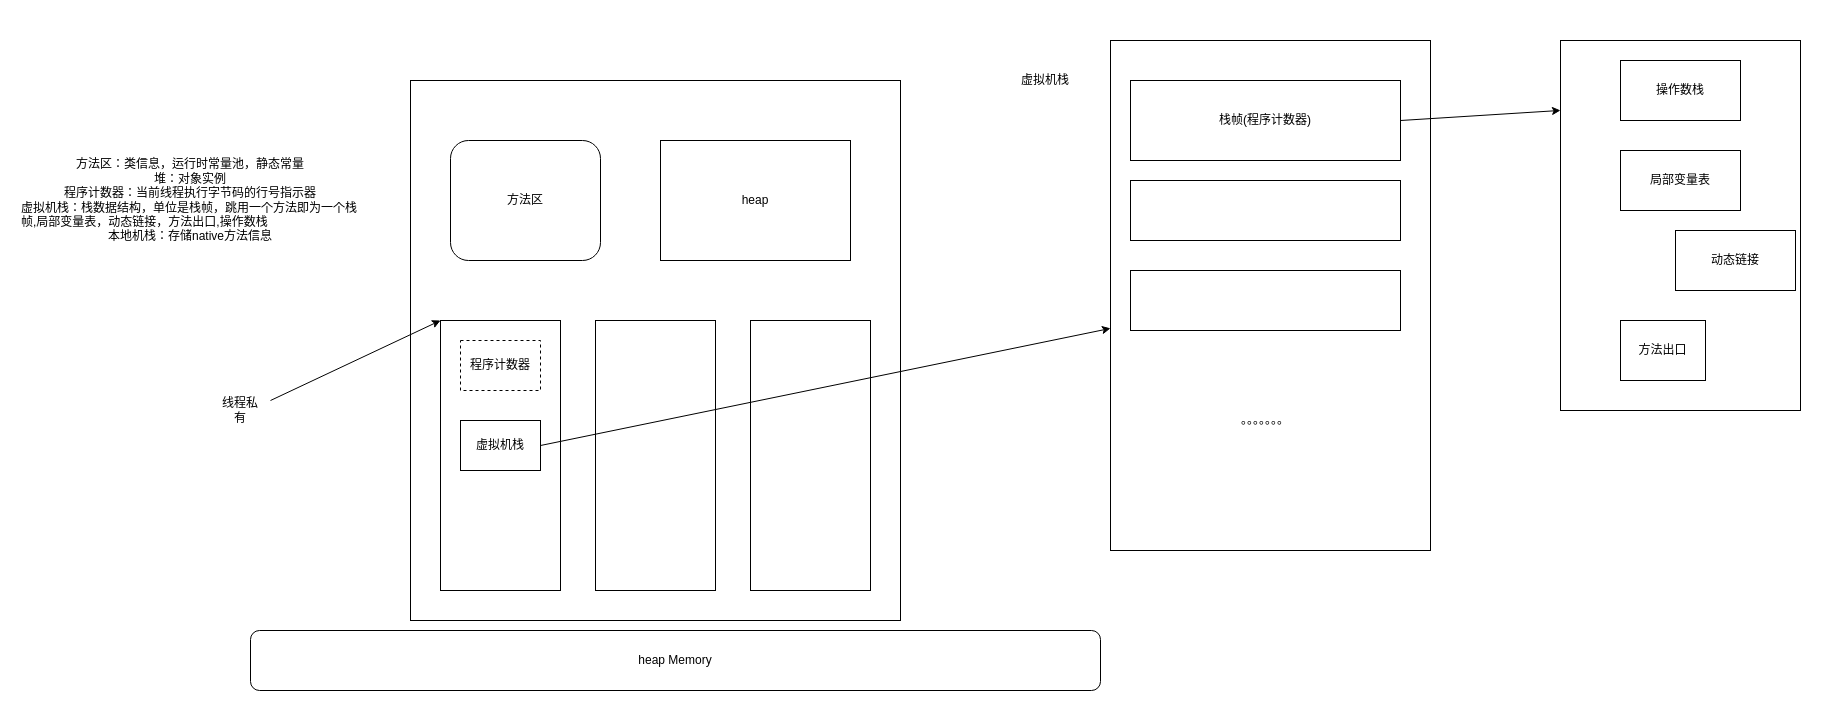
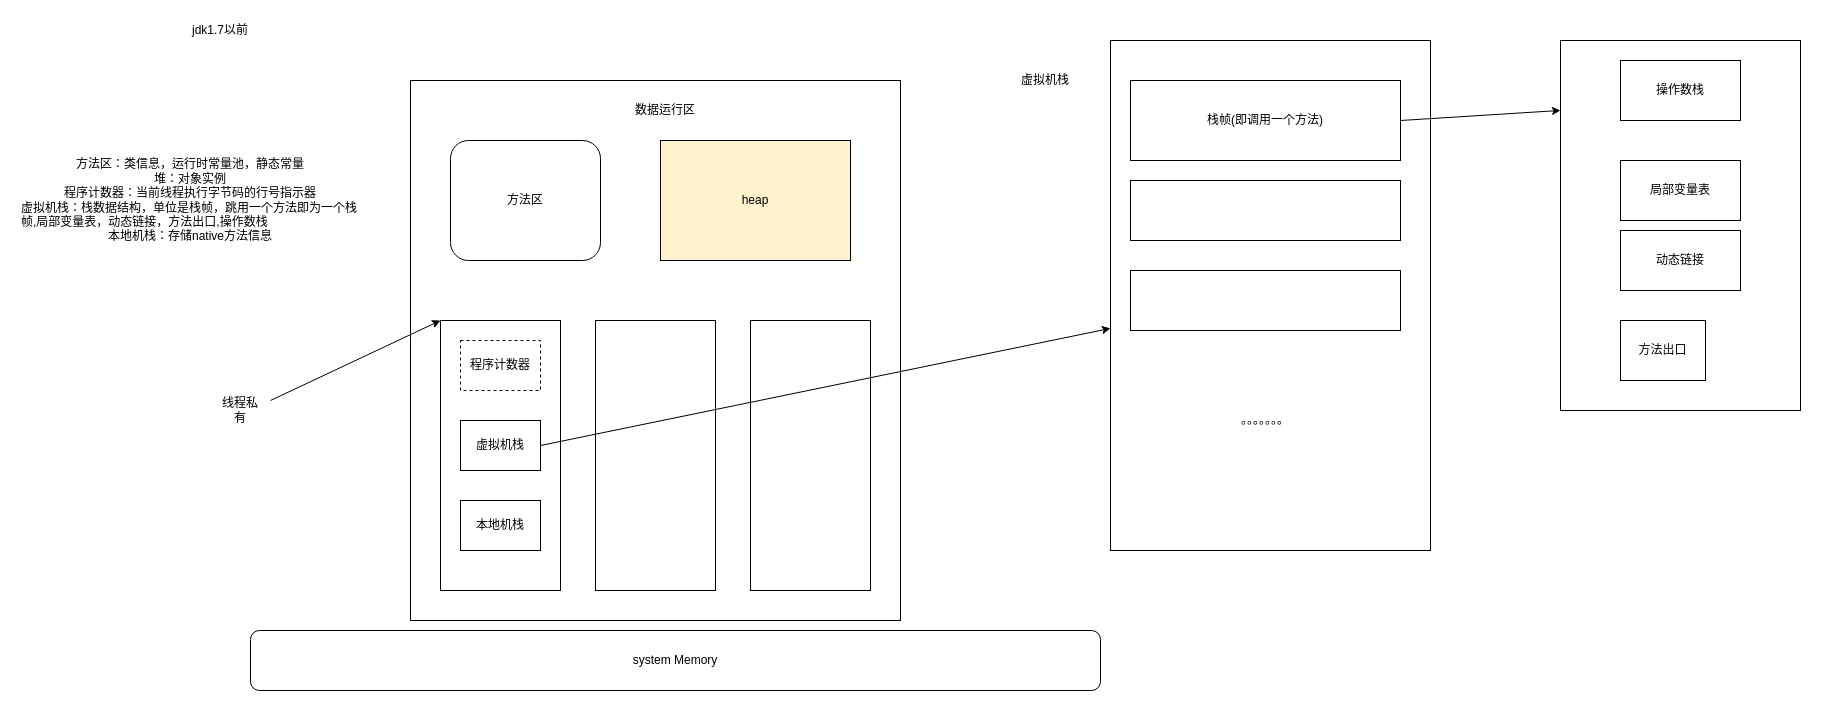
  <mxCell id="0" />
  <mxCell id="1" parent="0" />
  <mxCell id="2" value="" style="rounded=0;whiteSpace=wrap;html=1;" vertex="1" parent="1"><mxGeometry x="410" y="80" width="490" height="540" as="geometry" /></mxCell>
- <mxCell id="3" value="heap Memory" style="rounded=1;whiteSpace=wrap;html=1;" vertex="1" parent="1"><mxGeometry x="250" y="630" width="850" height="60" as="geometry" /></mxCell>
+ <mxCell id="3" value="system Memory" style="rounded=1;whiteSpace=wrap;html=1;" vertex="1" parent="1"><mxGeometry x="250" y="630" width="850" height="60" as="geometry" /></mxCell>
+ <mxCell id="4" value="jdk1.7以前" style="text;html=1;strokeColor=none;fillColor=none;align=center;verticalAlign=middle;whiteSpace=wrap;rounded=0;" vertex="1" parent="1"><mxGeometry x="180" y="20" width="80" height="20" as="geometry" /></mxCell>
  <mxCell id="5" value="" style="rounded=0;whiteSpace=wrap;html=1;" vertex="1" parent="1"><mxGeometry x="440" y="320" width="120" height="270" as="geometry" /></mxCell>
  <mxCell id="6" value="" style="rounded=0;whiteSpace=wrap;html=1;" vertex="1" parent="1"><mxGeometry x="595" y="320" width="120" height="270" as="geometry" /></mxCell>
  <mxCell id="7" value="" style="rounded=0;whiteSpace=wrap;html=1;" vertex="1" parent="1"><mxGeometry x="750" y="320" width="120" height="270" as="geometry" /></mxCell>
  <mxCell id="8" value="方法区" style="whiteSpace=wrap;html=1;rounded=1;" vertex="1" parent="1"><mxGeometry x="450" y="140" width="150" height="120" as="geometry" /></mxCell>
- <mxCell id="9" value="heap" style="rounded=0;whiteSpace=wrap;html=1;" vertex="1" parent="1"><mxGeometry x="660" y="140" width="190" height="120" as="geometry" /></mxCell>
+ <mxCell id="9" value="heap" style="rounded=0;whiteSpace=wrap;html=1;fillColor=#fff2cc;" vertex="1" parent="1"><mxGeometry x="660" y="140" width="190" height="120" as="geometry" /></mxCell>
  <mxCell id="10" value="方法区：类信息，运行时常量池，静态常量&lt;br&gt;堆：对象实例&lt;br&gt;程序计数器：当前线程执行字节码的行号指示器&lt;br&gt;&lt;div style=&quot;text-align: left&quot;&gt;&lt;span&gt;虚拟机栈：栈数据结构，单位是栈帧，跳用一个方法即为一个栈帧,局部变量表，动态链接，方法出口,操作数栈&lt;/span&gt;&lt;/div&gt;本地机栈：存储native方法信息" style="text;html=1;strokeColor=none;fillColor=none;align=center;verticalAlign=middle;whiteSpace=wrap;rounded=0;" vertex="1" parent="1"><mxGeometry x="20" y="80" width="340" height="240" as="geometry" /></mxCell>
  <mxCell id="11" value="程序计数器" style="rounded=0;whiteSpace=wrap;html=1;dashed=1;" vertex="1" parent="1"><mxGeometry x="460" y="340" width="80" height="50" as="geometry" /></mxCell>
  <mxCell id="12" value="虚拟机栈" style="rounded=0;whiteSpace=wrap;html=1;" vertex="1" parent="1"><mxGeometry x="460" y="420" width="80" height="50" as="geometry" /></mxCell>
+ <mxCell id="13" value="本地机栈" style="rounded=0;whiteSpace=wrap;html=1;" vertex="1" parent="1"><mxGeometry x="460" y="500" width="80" height="50" as="geometry" /></mxCell>
  <mxCell id="14" value="" style="endArrow=classic;html=1;entryX=0;entryY=0;entryDx=0;entryDy=0;" edge="1" parent="1" target="5"><mxGeometry width="50" height="50" relative="1" as="geometry"><mxPoint x="270" y="400" as="sourcePoint" /><mxPoint x="730" y="330" as="targetPoint" /></mxGeometry></mxCell>
  <mxCell id="15" value="线程私有" style="text;html=1;strokeColor=none;fillColor=none;align=center;verticalAlign=middle;whiteSpace=wrap;rounded=0;" vertex="1" parent="1"><mxGeometry x="220" y="400" width="40" height="20" as="geometry" /></mxCell>
+ <mxCell id="16" value="数据运行区" style="text;html=1;strokeColor=none;fillColor=none;align=center;verticalAlign=middle;whiteSpace=wrap;rounded=0;" vertex="1" parent="1"><mxGeometry x="620" y="100" width="90" height="20" as="geometry" /></mxCell>
  <mxCell id="17" value="" style="endArrow=classic;html=1;exitX=1;exitY=0.5;exitDx=0;exitDy=0;" edge="1" parent="1" source="12" target="18"><mxGeometry width="50" height="50" relative="1" as="geometry"><mxPoint x="890" y="380" as="sourcePoint" /><mxPoint x="1200" y="200" as="targetPoint" /></mxGeometry></mxCell>
  <mxCell id="18" value="" style="rounded=0;whiteSpace=wrap;html=1;" vertex="1" parent="1"><mxGeometry x="1110" y="40" width="320" height="510" as="geometry" /></mxCell>
  <mxCell id="19" value="虚拟机栈" style="text;html=1;strokeColor=none;fillColor=none;align=center;verticalAlign=middle;whiteSpace=wrap;rounded=0;" vertex="1" parent="1"><mxGeometry x="1010" y="70" width="70" height="20" as="geometry" /></mxCell>
- <mxCell id="20" value="栈帧(程序计数器)" style="rounded=0;whiteSpace=wrap;html=1;" vertex="1" parent="1"><mxGeometry x="1130" y="80" width="270" height="80" as="geometry" /></mxCell>
+ <mxCell id="20" value="栈帧(即调用一个方法)" style="rounded=0;whiteSpace=wrap;html=1;" vertex="1" parent="1"><mxGeometry x="1130" y="80" width="270" height="80" as="geometry" /></mxCell>
  <mxCell id="21" value="" style="rounded=0;whiteSpace=wrap;html=1;" vertex="1" parent="1"><mxGeometry x="1130" y="270" width="270" height="60" as="geometry" /></mxCell>
  <mxCell id="22" value="" style="rounded=0;whiteSpace=wrap;html=1;" vertex="1" parent="1"><mxGeometry x="1130" y="180" width="270" height="60" as="geometry" /></mxCell>
  <mxCell id="23" value="。。。。。。。" style="text;html=1;strokeColor=none;fillColor=none;align=center;verticalAlign=middle;whiteSpace=wrap;rounded=0;" vertex="1" parent="1"><mxGeometry x="1245" y="410" width="40" height="20" as="geometry" /></mxCell>
  <mxCell id="24" value="" style="endArrow=classic;html=1;entryX=0;entryY=0.189;entryDx=0;entryDy=0;entryPerimeter=0;" edge="1" parent="1" target="25"><mxGeometry width="50" height="50" relative="1" as="geometry"><mxPoint x="1400" y="120" as="sourcePoint" /><mxPoint x="1580" y="110" as="targetPoint" /></mxGeometry></mxCell>
  <mxCell id="25" value="" style="rounded=0;whiteSpace=wrap;html=1;" vertex="1" parent="1"><mxGeometry x="1560" y="40" width="240" height="370" as="geometry" /></mxCell>
  <mxCell id="26" value="操作数栈" style="rounded=0;whiteSpace=wrap;html=1;" vertex="1" parent="1"><mxGeometry x="1620" y="60" width="120" height="60" as="geometry" /></mxCell>
- <mxCell id="27" value="局部变量表" style="rounded=0;whiteSpace=wrap;html=1;" vertex="1" parent="1"><mxGeometry x="1620" y="150" width="120" height="60" as="geometry" /></mxCell>
- <mxCell id="28" value="动态链接" style="rounded=0;whiteSpace=wrap;html=1;" vertex="1" parent="1"><mxGeometry x="1675" y="230" width="120" height="60" as="geometry" /></mxCell>
+ <mxCell id="27" value="局部变量表" style="rounded=0;whiteSpace=wrap;html=1;" vertex="1" parent="1"><mxGeometry x="1620" y="160" width="120" height="60" as="geometry" /></mxCell>
+ <mxCell id="28" value="动态链接" style="rounded=0;whiteSpace=wrap;html=1;" vertex="1" parent="1"><mxGeometry x="1620" y="230" width="120" height="60" as="geometry" /></mxCell>
  <mxCell id="29" value="方法出口" style="rounded=0;whiteSpace=wrap;html=1;" vertex="1" parent="1"><mxGeometry x="1620" y="320" width="85" height="60" as="geometry" /></mxCell>
